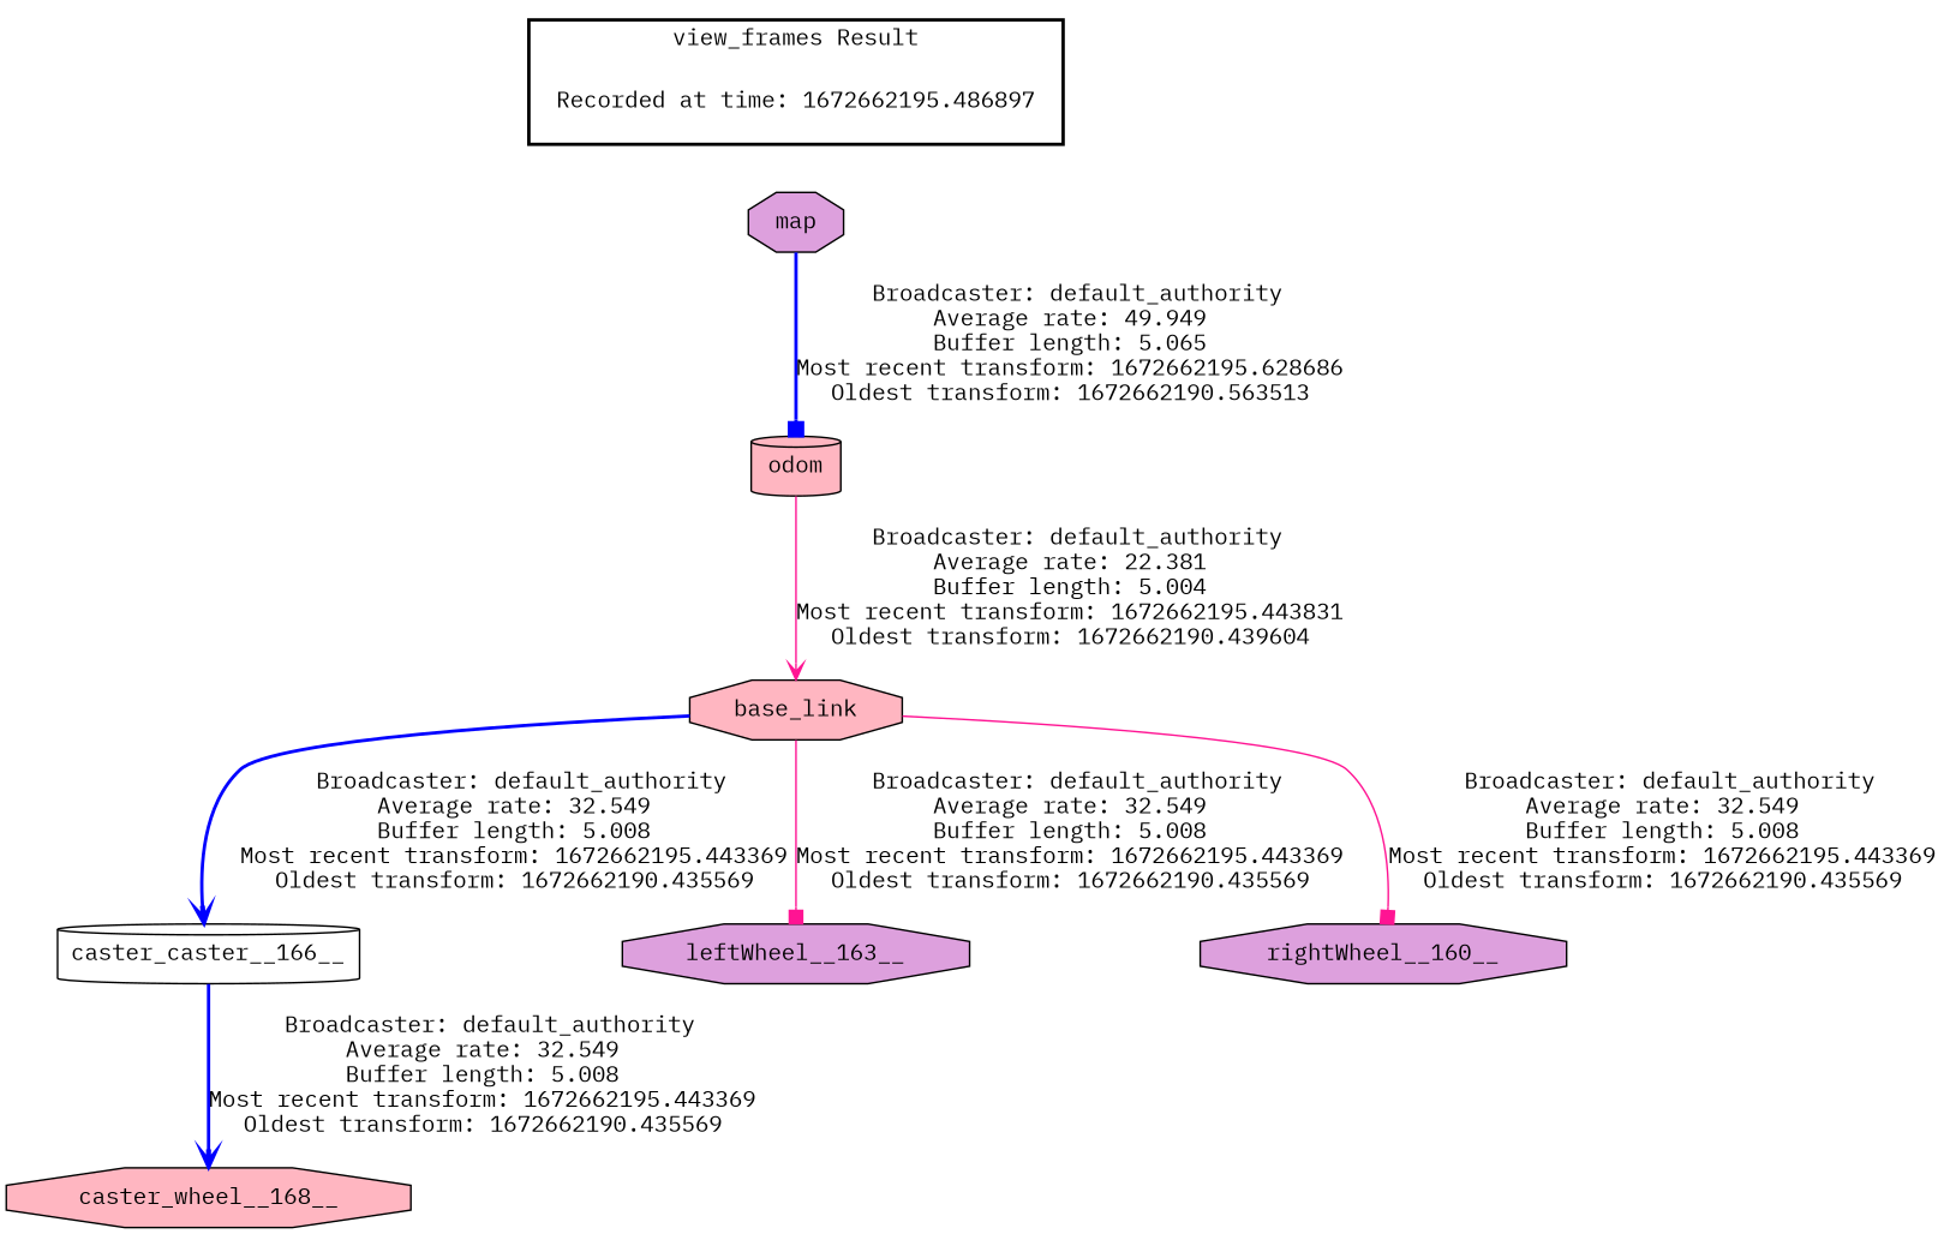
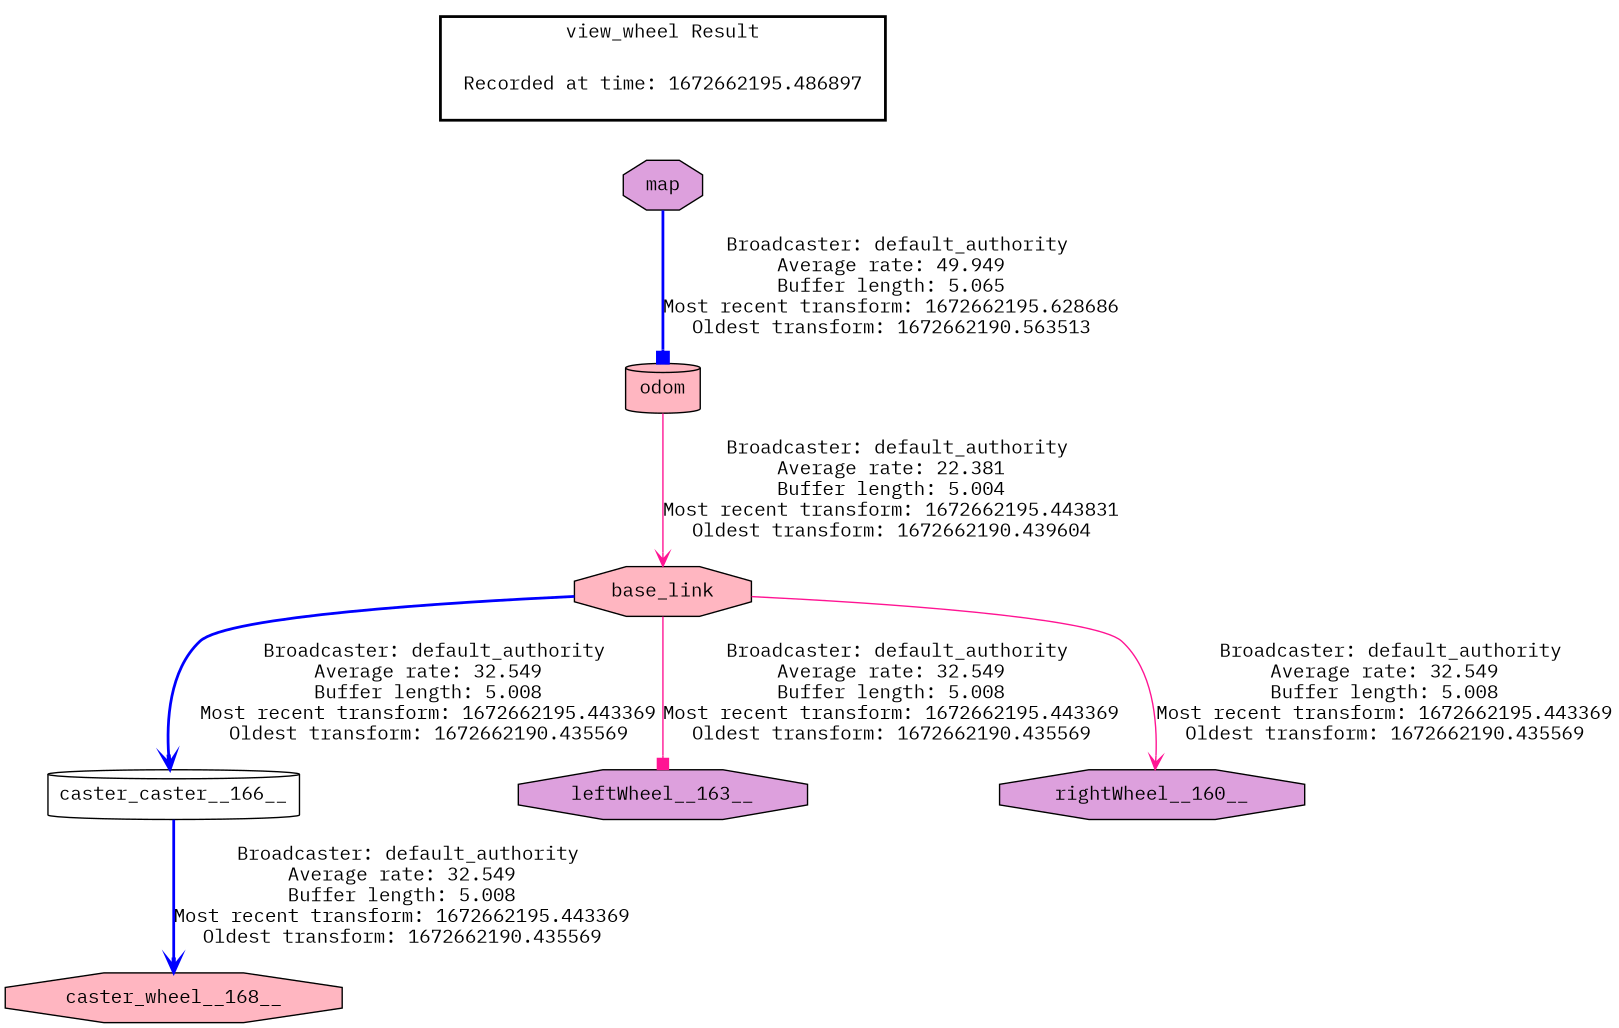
  digraph {
    fontname="IBM Plex Mono"
    node [fillcolor=plum fontname="IBM Plex Mono" shape=octagon style=filled]
    edge [fontname="IBM Plex Mono" style=bold arrowhead=vee color=blue]
    "Recorded at time: 1672662195.486897" [fillcolor=white shape=plaintext]
    map
    odom [fillcolor=lightpink shape=cylinder]
    base_link [fillcolor=lightpink]
    n5 [fillcolor=white label=caster_caster__166__ shape=cylinder]
    leftWheel__163__
    rightWheel__160__
    caster_wheel__168__ [fillcolor=lightpink]
    subgraph cluster_1 {
      color=black
-     label="view_frames Result"
+     label="view_wheel Result"
      style=bold
      "Recorded at time: 1672662195.486897"
    }
    "Recorded at time: 1672662195.486897" -> map [style=invis arrowhead="" color=""]
    map -> odom [arrowhead=box label=" Broadcaster: default_authority\nAverage rate: 49.949\nBuffer length: 5.065\nMost recent transform: 1672662195.628686\nOldest transform: 1672662190.563513\n"]
    odom -> base_link [color=deeppink label=" Broadcaster: default_authority\nAverage rate: 22.381\nBuffer length: 5.004\nMost recent transform: 1672662195.443831\nOldest transform: 1672662190.439604\n" style=solid]
    base_link -> n5 [label=" Broadcaster: default_authority\nAverage rate: 32.549\nBuffer length: 5.008\nMost recent transform: 1672662195.443369\nOldest transform: 1672662190.435569\n"]
    base_link -> leftWheel__163__ [arrowhead=box color=deeppink label=" Broadcaster: default_authority\nAverage rate: 32.549\nBuffer length: 5.008\nMost recent transform: 1672662195.443369\nOldest transform: 1672662190.435569\n" style=solid]
-   base_link -> rightWheel__160__ [arrowhead=box color=deeppink label=" Broadcaster: default_authority\nAverage rate: 32.549\nBuffer length: 5.008\nMost recent transform: 1672662195.443369\nOldest transform: 1672662190.435569\n" style=solid]
+   base_link -> rightWheel__160__ [color=deeppink label=" Broadcaster: default_authority\nAverage rate: 32.549\nBuffer length: 5.008\nMost recent transform: 1672662195.443369\nOldest transform: 1672662190.435569\n" style=solid]
    n5 -> caster_wheel__168__ [label=" Broadcaster: default_authority\nAverage rate: 32.549\nBuffer length: 5.008\nMost recent transform: 1672662195.443369\nOldest transform: 1672662190.435569\n"]
  }
